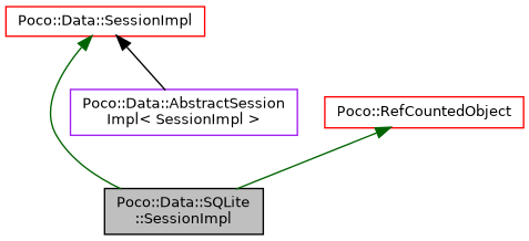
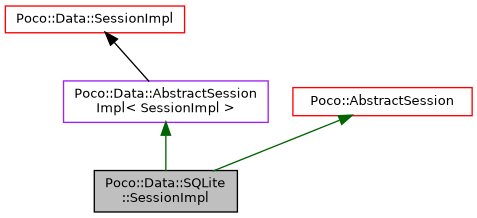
  digraph {
    node [color=red fillcolor=white fontname=Helvetica fontsize=10 shape=record style=filled]
    edge [color=darkgreen dir=back fontname=Helvetica fontsize=10 labelfontname=Helvetica labelfontsize=10 style=solid]
    n1 [color=black fillcolor=grey75 fontcolor=black height=0.2 label="Poco::Data::SQLite\l::SessionImpl" width=0.4]
    n2 [color=purple height=0.2 label="Poco::Data::AbstractSession\lImpl\< SessionImpl \>" width=0.4]
    n3 [height=0.2 label="Poco::Data::SessionImpl" width=0.4]
-   n4 [height=0.2 label="Poco::RefCountedObject" width=0.4]
-   n3 -> n1
+   n4 [height=0.2 label="Poco::AbstractSession" width=0.4]
+   n2 -> n1
    n3 -> n2 [color=black]
    n4 -> n1
  }
